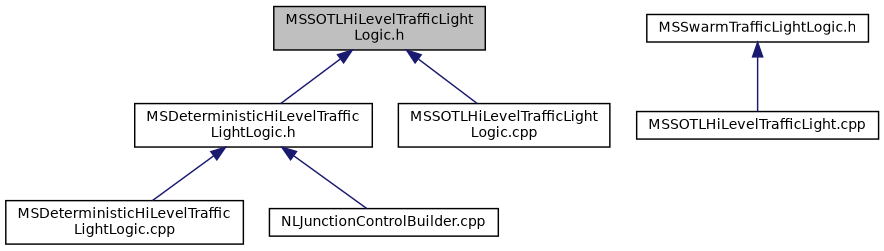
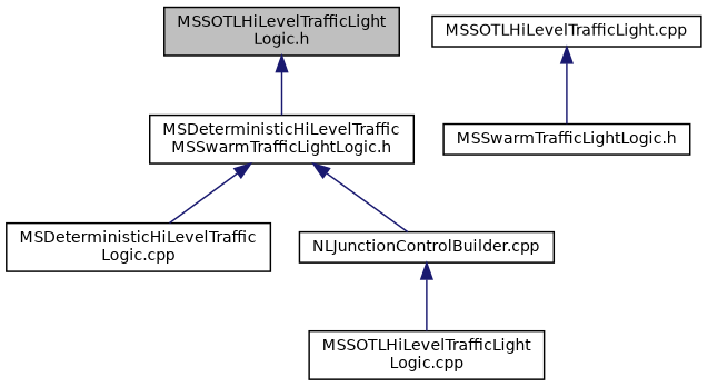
  digraph {
    node [color=black fillcolor=white fontname=Helvetica fontsize=10 shape=record style=filled]
    edge [color=midnightblue dir=back fontname=Helvetica fontsize=10 labelfontname=Helvetica labelfontsize=10 style=solid]
    n1 [fillcolor=grey75 fontcolor=black height=0.2 label="MSSOTLHiLevelTrafficLight\lLogic.h" width=0.4]
-   n2 [height=0.2 label="MSDeterministicHiLevelTraffic\lLightLogic.h" width=0.4]
+   n2 [height=0.2 label="MSDeterministicHiLevelTraffic\lMSSwarmTrafficLightLogic.h" width=0.4]
    n3 [height=0.2 label="MSSOTLHiLevelTrafficLight\lLogic.cpp" width=0.4]
-   n4 [height=0.2 label="MSDeterministicHiLevelTraffic\lLightLogic.cpp" width=0.4]
+   n4 [height=0.2 label="MSDeterministicHiLevelTraffic\lLogic.cpp" width=0.4]
    n5 [height=0.2 label="NLJunctionControlBuilder.cpp" width=0.4]
    n6 [height=0.2 label="MSSwarmTrafficLightLogic.h" width=0.4]
    n7 [height=0.2 label="MSSOTLHiLevelTrafficLight.cpp" width=0.4]
    n1 -> n2
-   n1 -> n3
+   n5 -> n3
    n2 -> n4
    n2 -> n5
-   n6 -> n7
+   n7 -> n6
  }
